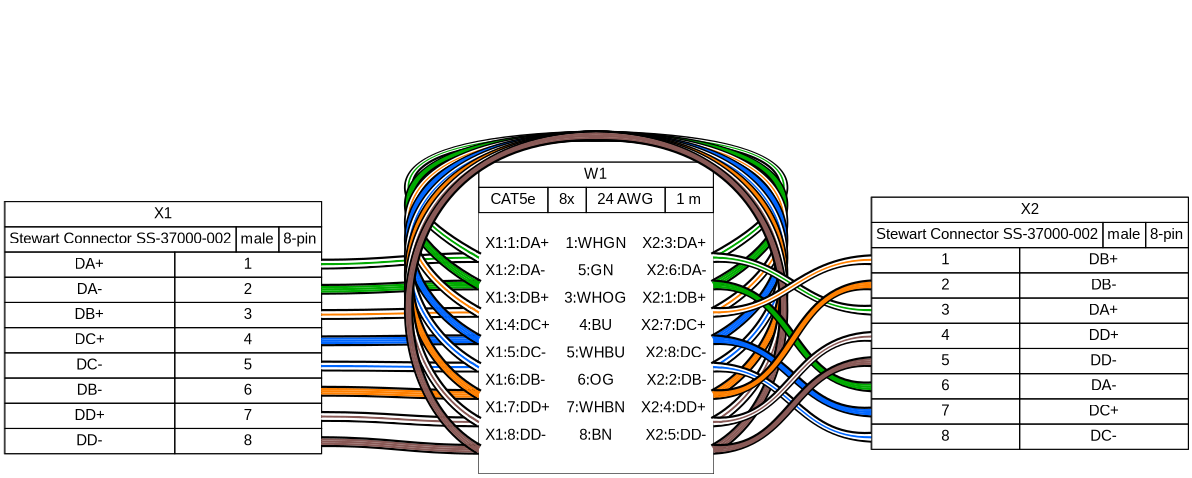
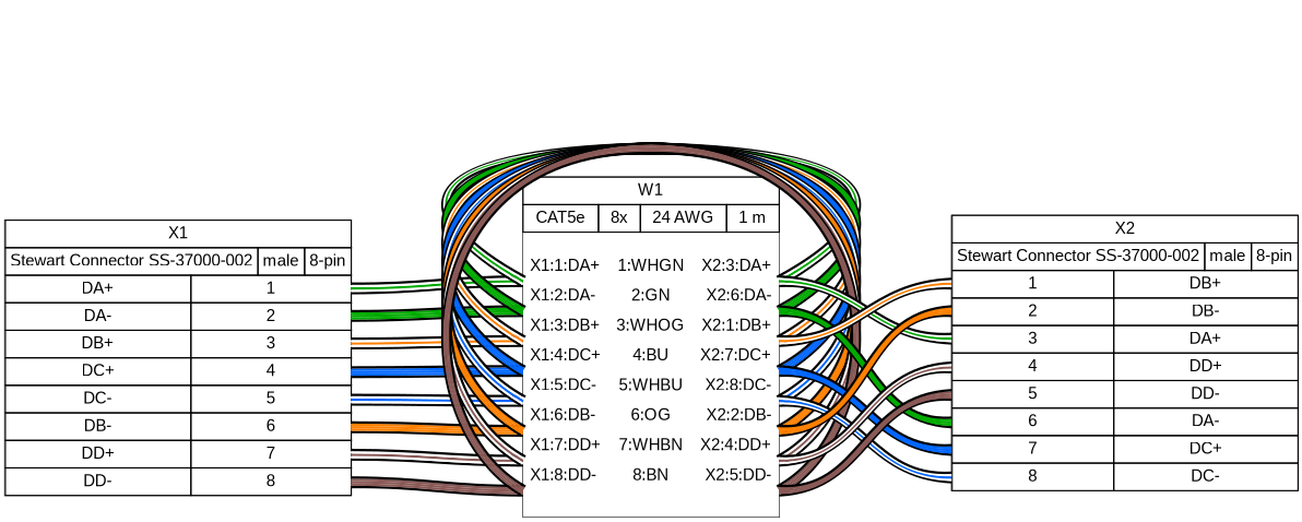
  graph {
    bgcolor="#FFFFFF"
    fontname=arial
    nodesep=0.33
    rankdir=LR
    ranksep=2
    node [fillcolor="#FFFFFF" fontname=arial margin=0 shape=box style=filled]
    edge [color="#000000:#FFFFFF:#00AA00:#FFFFFF:#000000" fontname=arial headport="w1:w" style=bold tailport="w1:e"]
    n1 [height=0 label=< <table border="0" cellspacing="0" cellpadding="0" bgcolor="#FFFFFF">  <tr>   <td>    <table border="0" cellborder="1" cellpadding="3" cellspacing="0">     <tr>      <td>X1</td>     </tr>    </table>   </td>  </tr>  <tr>   <td>    <table border="0" cellborder="1" cellpadding="3" cellspacing="0">     <tr>      <td>Stewart Connector SS-37000-002</td>      <td>male</td>      <td>8-pin</td>     </tr>    </table>   </td>  </tr>  <tr>   <td>    <table border="0" cellborder="1" cellpadding="3" cellspacing="0">     <tr>      <td>DA+</td>      <td port="p1r">1</td>     </tr>     <tr>      <td>DA-</td>      <td port="p2r">2</td>     </tr>     <tr>      <td>DB+</td>      <td port="p3r">3</td>     </tr>     <tr>      <td>DC+</td>      <td port="p4r">4</td>     </tr>     <tr>      <td>DC-</td>      <td port="p5r">5</td>     </tr>     <tr>      <td>DB-</td>      <td port="p6r">6</td>     </tr>     <tr>      <td>DD+</td>      <td port="p7r">7</td>     </tr>     <tr>      <td>DD-</td>      <td port="p8r">8</td>     </tr>    </table>   </td>  </tr> </table> > width=0]
-   n2 [height=0 label=< <table border="0" cellspacing="0" cellpadding="0" bgcolor="#FFFFFF">  <tr>   <td>    <table border="0" cellborder="1" cellpadding="3" cellspacing="0">     <tr>      <td>W1</td>     </tr>    </table>   </td>  </tr>  <tr>   <td>    <table border="0" cellborder="1" cellpadding="3" cellspacing="0">     <tr>      <td>CAT5e</td>      <td>8x</td>      <td>24 AWG</td>      <td>1 m</td>     </tr>    </table>   </td>  </tr>  <tr>   <td>    <table border="0" cellborder="0" cellspacing="0">     <tr>      <td>&nbsp;</td>     </tr>     <tr>      <td align="left"> X1:1:DA+</td>      <td> </td>      <td>1:WHGN</td>      <td> </td>      <td align="right">X2:3:DA+ </td>     </tr>     <tr>      <td border="0" cellspacing="0" cellpadding="0" colspan="5" height="6" port="w1"></td>     </tr>     <tr>      <td align="left"> X1:2:DA-</td>      <td> </td>      <td>5:GN</td>      <td> </td>      <td align="right">X2:6:DA- </td>     </tr>     <tr>      <td border="0" cellspacing="0" cellpadding="0" colspan="5" height="6" port="w2"></td>     </tr>     <tr>      <td align="left"> X1:3:DB+</td>      <td> </td>      <td>3:WHOG</td>      <td> </td>      <td align="right">X2:1:DB+ </td>     </tr>     <tr>      <td border="0" cellspacing="0" cellpadding="0" colspan="5" height="6" port="w3"></td>     </tr>     <tr>      <td align="left"> X1:4:DC+</td>      <td> </td>      <td>4:BU</td>      <td> </td>      <td align="right">X2:7:DC+ </td>     </tr>     <tr>      <td border="0" cellspacing="0" cellpadding="0" colspan="5" height="6" port="w4"></td>     </tr>     <tr>      <td align="left"> X1:5:DC-</td>      <td> </td>      <td>5:WHBU</td>      <td> </td>      <td align="right">X2:8:DC- </td>     </tr>     <tr>      <td border="0" cellspacing="0" cellpadding="0" colspan="5" height="6" port="w5"></td>     </tr>     <tr>      <td align="left"> X1:6:DB-</td>      <td> </td>      <td>6:OG</td>      <td> </td>      <td align="right">X2:2:DB- </td>     </tr>     <tr>      <td border="0" cellspacing="0" cellpadding="0" colspan="5" height="6" port="w6"></td>     </tr>     <tr>      <td align="left"> X1:7:DD+</td>      <td> </td>      <td>7:WHBN</td>      <td> </td>      <td align="right">X2:4:DD+ </td>     </tr>     <tr>      <td border="0" cellspacing="0" cellpadding="0" colspan="5" height="6" port="w7"></td>     </tr>     <tr>      <td align="left"> X1:8:DD-</td>      <td> </td>      <td>8:BN</td>      <td> </td>      <td align="right">X2:5:DD- </td>     </tr>     <tr>      <td border="0" cellspacing="0" cellpadding="0" colspan="5" height="6" port="w8"></td>     </tr>     <tr>      <td>&nbsp;</td>     </tr>    </table>   </td>  </tr> </table> > width=0]
+   n2 [height=0 label=< <table border="0" cellspacing="0" cellpadding="0" bgcolor="#FFFFFF">  <tr>   <td>    <table border="0" cellborder="1" cellpadding="3" cellspacing="0">     <tr>      <td>W1</td>     </tr>    </table>   </td>  </tr>  <tr>   <td>    <table border="0" cellborder="1" cellpadding="3" cellspacing="0">     <tr>      <td>CAT5e</td>      <td>8x</td>      <td>24 AWG</td>      <td>1 m</td>     </tr>    </table>   </td>  </tr>  <tr>   <td>    <table border="0" cellborder="0" cellspacing="0">     <tr>      <td>&nbsp;</td>     </tr>     <tr>      <td align="left"> X1:1:DA+</td>      <td> </td>      <td>1:WHGN</td>      <td> </td>      <td align="right">X2:3:DA+ </td>     </tr>     <tr>      <td border="0" cellspacing="0" cellpadding="0" colspan="5" height="6" port="w1"></td>     </tr>     <tr>      <td align="left"> X1:2:DA-</td>      <td> </td>      <td>2:GN</td>      <td> </td>      <td align="right">X2:6:DA- </td>     </tr>     <tr>      <td border="0" cellspacing="0" cellpadding="0" colspan="5" height="6" port="w2"></td>     </tr>     <tr>      <td align="left"> X1:3:DB+</td>      <td> </td>      <td>3:WHOG</td>      <td> </td>      <td align="right">X2:1:DB+ </td>     </tr>     <tr>      <td border="0" cellspacing="0" cellpadding="0" colspan="5" height="6" port="w3"></td>     </tr>     <tr>      <td align="left"> X1:4:DC+</td>      <td> </td>      <td>4:BU</td>      <td> </td>      <td align="right">X2:7:DC+ </td>     </tr>     <tr>      <td border="0" cellspacing="0" cellpadding="0" colspan="5" height="6" port="w4"></td>     </tr>     <tr>      <td align="left"> X1:5:DC-</td>      <td> </td>      <td>5:WHBU</td>      <td> </td>      <td align="right">X2:8:DC- </td>     </tr>     <tr>      <td border="0" cellspacing="0" cellpadding="0" colspan="5" height="6" port="w5"></td>     </tr>     <tr>      <td align="left"> X1:6:DB-</td>      <td> </td>      <td>6:OG</td>      <td> </td>      <td align="right">X2:2:DB- </td>     </tr>     <tr>      <td border="0" cellspacing="0" cellpadding="0" colspan="5" height="6" port="w6"></td>     </tr>     <tr>      <td align="left"> X1:7:DD+</td>      <td> </td>      <td>7:WHBN</td>      <td> </td>      <td align="right">X2:4:DD+ </td>     </tr>     <tr>      <td border="0" cellspacing="0" cellpadding="0" colspan="5" height="6" port="w7"></td>     </tr>     <tr>      <td align="left"> X1:8:DD-</td>      <td> </td>      <td>8:BN</td>      <td> </td>      <td align="right">X2:5:DD- </td>     </tr>     <tr>      <td border="0" cellspacing="0" cellpadding="0" colspan="5" height="6" port="w8"></td>     </tr>     <tr>      <td>&nbsp;</td>     </tr>    </table>   </td>  </tr> </table> > width=0]
    n3 [height=0 label=< <table border="0" cellspacing="0" cellpadding="0" bgcolor="#FFFFFF">  <tr>   <td>    <table border="0" cellborder="1" cellpadding="3" cellspacing="0">     <tr>      <td>X2</td>     </tr>    </table>   </td>  </tr>  <tr>   <td>    <table border="0" cellborder="1" cellpadding="3" cellspacing="0">     <tr>      <td>Stewart Connector SS-37000-002</td>      <td>male</td>      <td>8-pin</td>     </tr>    </table>   </td>  </tr>  <tr>   <td>    <table border="0" cellborder="1" cellpadding="3" cellspacing="0">     <tr>      <td port="p1l">1</td>      <td>DB+</td>     </tr>     <tr>      <td port="p2l">2</td>      <td>DB-</td>     </tr>     <tr>      <td port="p3l">3</td>      <td>DA+</td>     </tr>     <tr>      <td port="p4l">4</td>      <td>DD+</td>     </tr>     <tr>      <td port="p5l">5</td>      <td>DD-</td>     </tr>     <tr>      <td port="p6l">6</td>      <td>DA-</td>     </tr>     <tr>      <td port="p7l">7</td>      <td>DC+</td>     </tr>     <tr>      <td port="p8l">8</td>      <td>DC-</td>     </tr>    </table>   </td>  </tr> </table> > width=0]
    n1 -- n2 [tailport="p1r:e"]
    n1 -- n2 [color="#000000:#00AA00:#00AA00:#00AA00:#000000" headport="w2:w" tailport="p2r:e"]
    n1 -- n2 [color="#000000:#FFFFFF:#FF8000:#FFFFFF:#000000" headport="w3:w" tailport="p3r:e"]
    n1 -- n2 [color="#000000:#0066FF:#0066FF:#0066FF:#000000" headport="w4:w" tailport="p4r:e"]
    n1 -- n2 [color="#000000:#FFFFFF:#0066FF:#FFFFFF:#000000" headport="w5:w" tailport="p5r:e"]
    n1 -- n2 [color="#000000:#FF8000:#FF8000:#FF8000:#000000" headport="w6:w" tailport="p6r:e"]
    n1 -- n2 [color="#000000:#FFFFFF:#895956:#FFFFFF:#000000" headport="w7:w" tailport="p7r:e"]
    n1 -- n2 [color="#000000:#895956:#895956:#895956:#000000" headport="w8:w" tailport="p8r:e"]
    n2 -- n2 [straight=straight]
    n2 -- n2 [color="#000000:#00AA00:#00AA00:#00AA00:#000000" headport="w2:w" straight=straight tailport="w2:e"]
    n2 -- n2 [color="#000000:#FFFFFF:#FF8000:#FFFFFF:#000000" headport="w3:w" straight=straight tailport="w3:e"]
    n2 -- n2 [color="#000000:#0066FF:#0066FF:#0066FF:#000000" headport="w4:w" straight=straight tailport="w4:e"]
    n2 -- n2 [color="#000000:#FFFFFF:#0066FF:#FFFFFF:#000000" headport="w5:w" straight=straight tailport="w5:e"]
    n2 -- n2 [color="#000000:#FF8000:#FF8000:#FF8000:#000000" headport="w6:w" straight=straight tailport="w6:e"]
    n2 -- n2 [color="#000000:#FFFFFF:#895956:#FFFFFF:#000000" headport="w7:w" straight=straight tailport="w7:e"]
    n2 -- n2 [color="#000000:#895956:#895956:#895956:#000000" headport="w8:w" straight=straight tailport="w8:e"]
    n2 -- n3 [headport="p3l:w"]
    n2 -- n3 [color="#000000:#00AA00:#00AA00:#00AA00:#000000" headport="p6l:w" tailport="w2:e"]
    n2 -- n3 [color="#000000:#FFFFFF:#FF8000:#FFFFFF:#000000" headport="p1l:w" tailport="w3:e"]
    n2 -- n3 [color="#000000:#0066FF:#0066FF:#0066FF:#000000" headport="p7l:w" tailport="w4:e"]
    n2 -- n3 [color="#000000:#FFFFFF:#0066FF:#FFFFFF:#000000" headport="p8l:w" tailport="w5:e"]
    n2 -- n3 [color="#000000:#FF8000:#FF8000:#FF8000:#000000" headport="p2l:w" tailport="w6:e"]
    n2 -- n3 [color="#000000:#FFFFFF:#895956:#FFFFFF:#000000" headport="p4l:w" tailport="w7:e"]
    n2 -- n3 [color="#000000:#895956:#895956:#895956:#000000" headport="p5l:w" tailport="w8:e"]
  }
